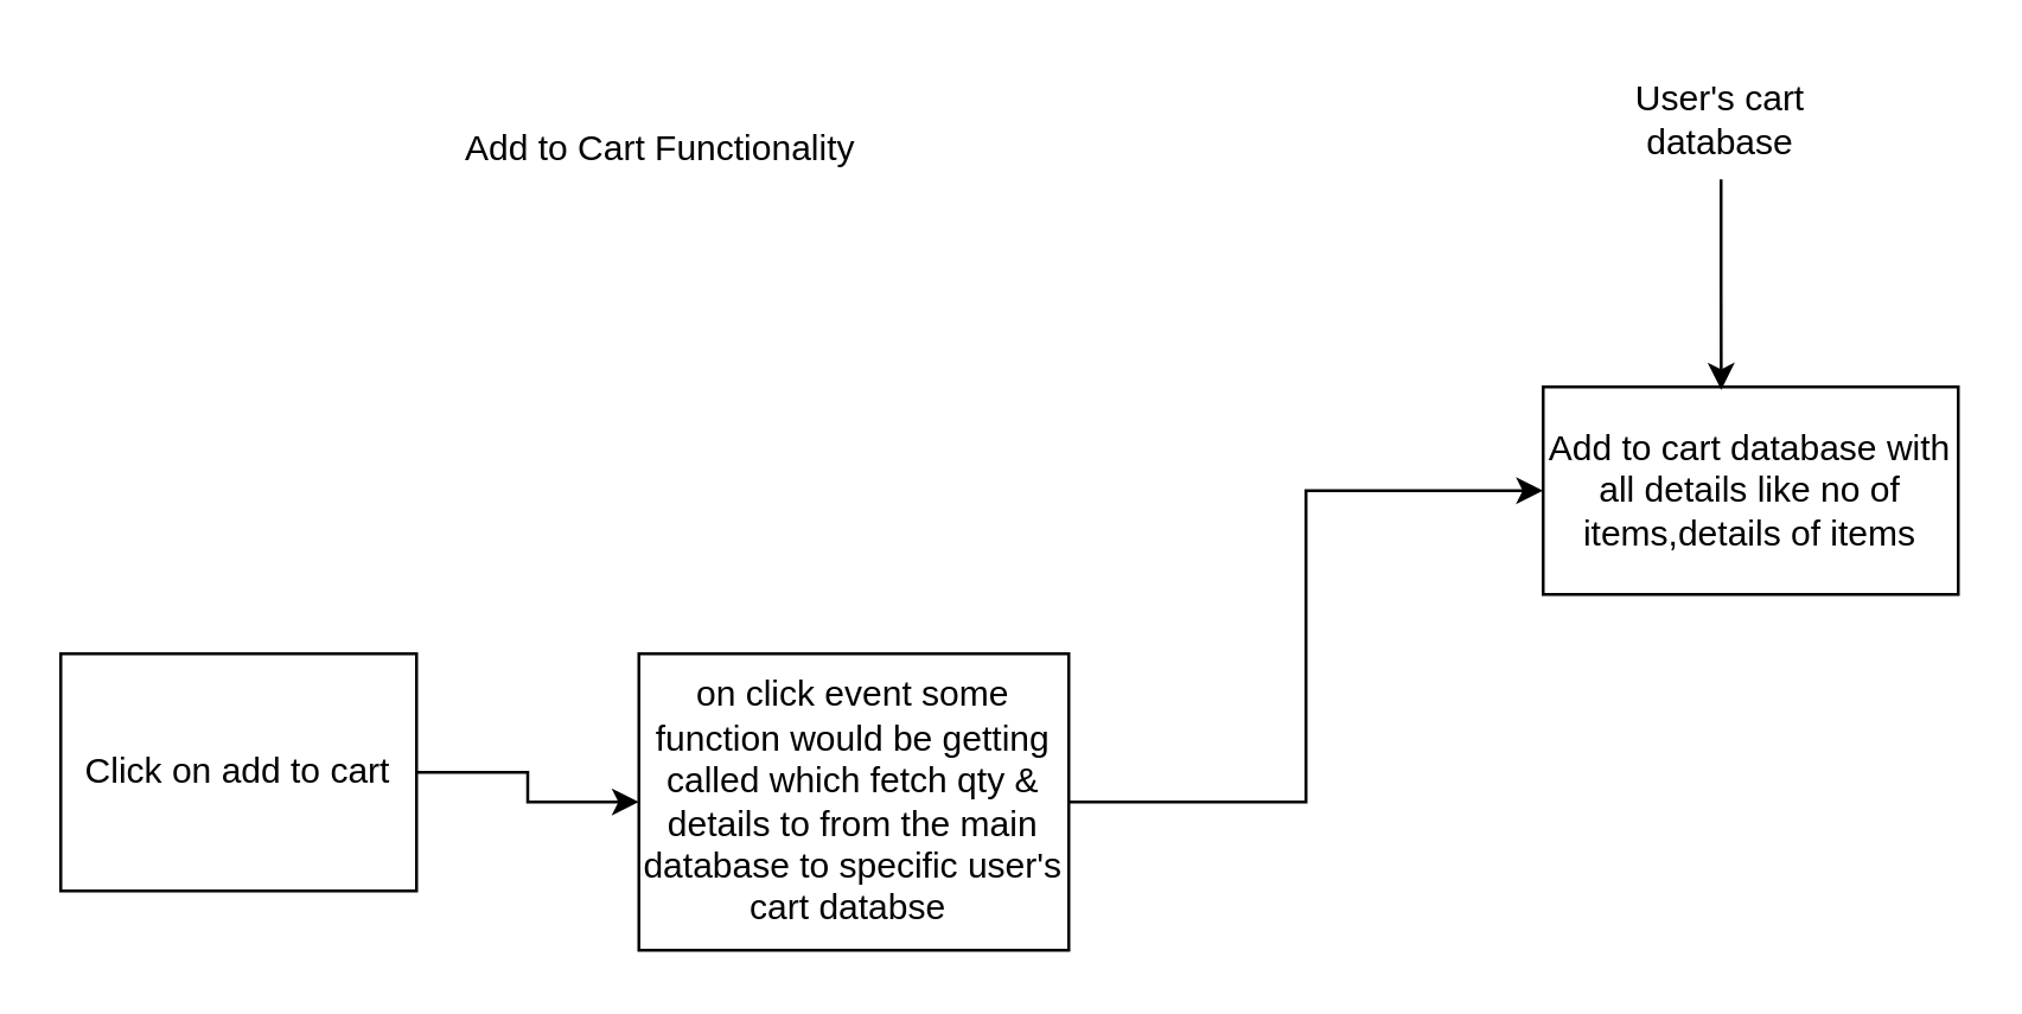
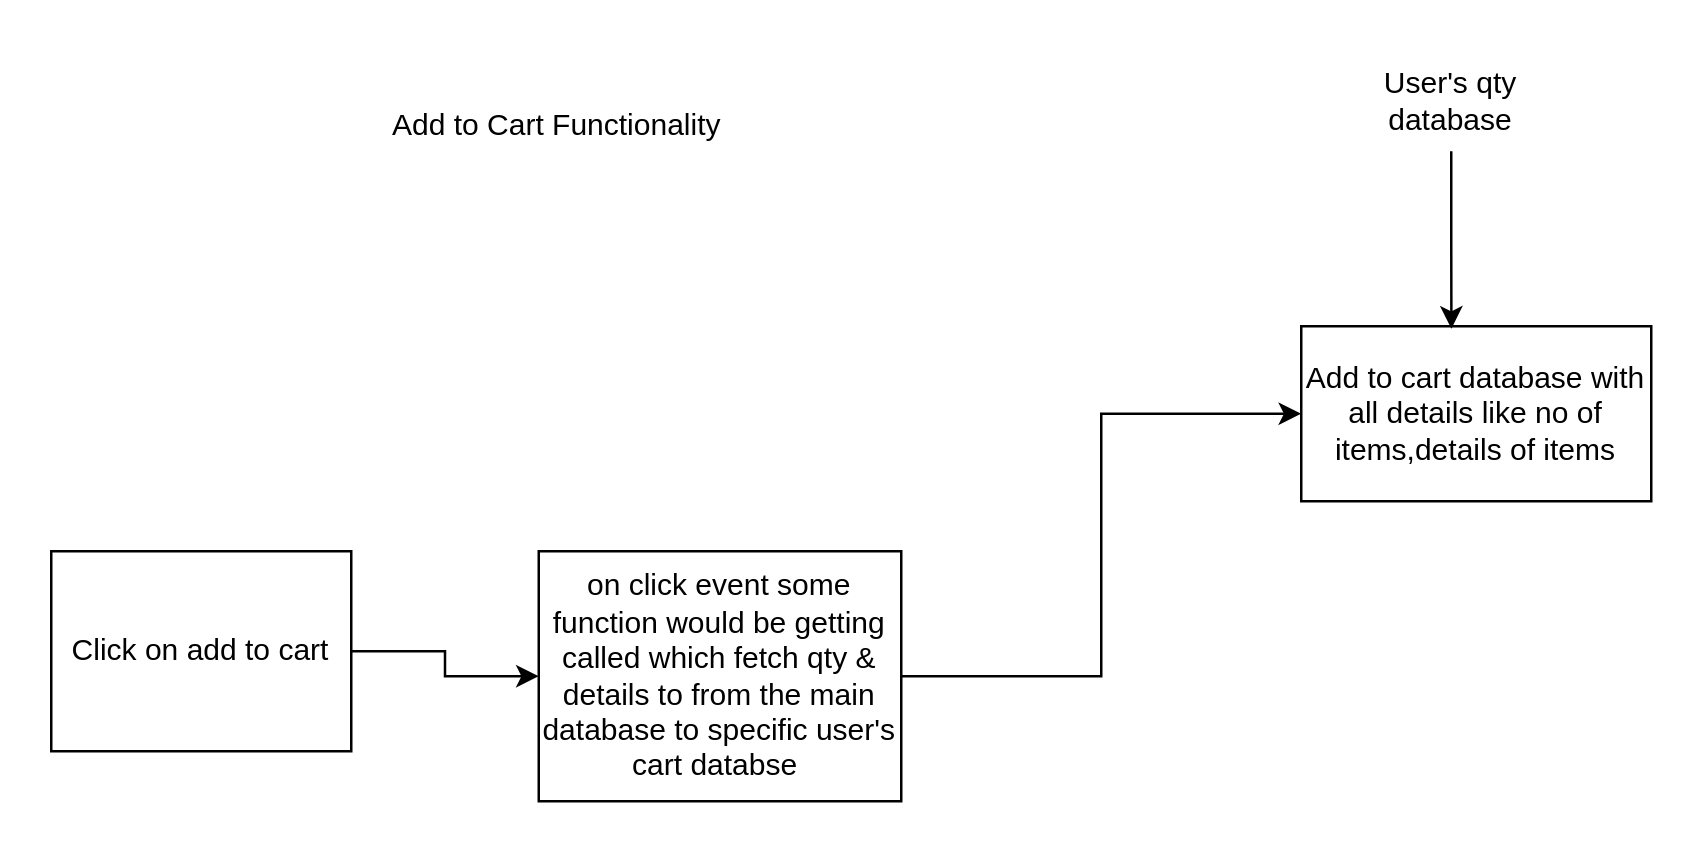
  <mxCell id="0" />
  <mxCell id="1" parent="0" />
  <mxCell id="2" style="edgeStyle=orthogonalEdgeStyle;rounded=0;orthogonalLoop=1;jettySize=auto;html=1;entryX=0;entryY=0.5;entryDx=0;entryDy=0;" edge="1" parent="1" source="3" target="6"><mxGeometry relative="1" as="geometry" /></mxCell>
  <mxCell id="3" value="Click on add to cart" style="rounded=0;whiteSpace=wrap;html=1;" vertex="1" parent="1"><mxGeometry x="20" y="220" width="120" height="80" as="geometry" /></mxCell>
  <mxCell id="4" value="Add to cart database with all details like no of items,details of items" style="rounded=0;whiteSpace=wrap;html=1;" vertex="1" parent="1"><mxGeometry x="520" y="130" width="140" height="70" as="geometry" /></mxCell>
  <mxCell id="5" style="edgeStyle=orthogonalEdgeStyle;rounded=0;orthogonalLoop=1;jettySize=auto;html=1;entryX=0;entryY=0.5;entryDx=0;entryDy=0;" edge="1" parent="1" source="6" target="4"><mxGeometry relative="1" as="geometry" /></mxCell>
  <mxCell id="6" value="on click event some function would be getting called which fetch qty &amp;amp; details to from the main database to specific user's cart databse&amp;nbsp;" style="rounded=0;whiteSpace=wrap;html=1;" vertex="1" parent="1"><mxGeometry x="215" y="220" width="145" height="100" as="geometry" /></mxCell>
  <mxCell id="7" style="edgeStyle=orthogonalEdgeStyle;rounded=0;orthogonalLoop=1;jettySize=auto;html=1;entryX=0.429;entryY=0.014;entryDx=0;entryDy=0;entryPerimeter=0;" edge="1" parent="1" source="8" target="4"><mxGeometry relative="1" as="geometry" /></mxCell>
- <mxCell id="8" value="User's cart database" style="text;html=1;strokeColor=none;fillColor=none;align=center;verticalAlign=middle;whiteSpace=wrap;rounded=0;" vertex="1" parent="1"><mxGeometry x="530" y="20" width="100" height="40" as="geometry" /></mxCell>
+ <mxCell id="8" value="User's qty database" style="text;html=1;strokeColor=none;fillColor=none;align=center;verticalAlign=middle;whiteSpace=wrap;rounded=0;" vertex="1" parent="1"><mxGeometry x="530" y="20" width="100" height="40" as="geometry" /></mxCell>
  <mxCell id="9" value="Add to Cart Functionality" style="text;html=1;strokeColor=none;fillColor=none;align=center;verticalAlign=middle;whiteSpace=wrap;rounded=0;" vertex="1" parent="1"><mxGeometry x="145" y="35" width="155" height="30" as="geometry" /></mxCell>
